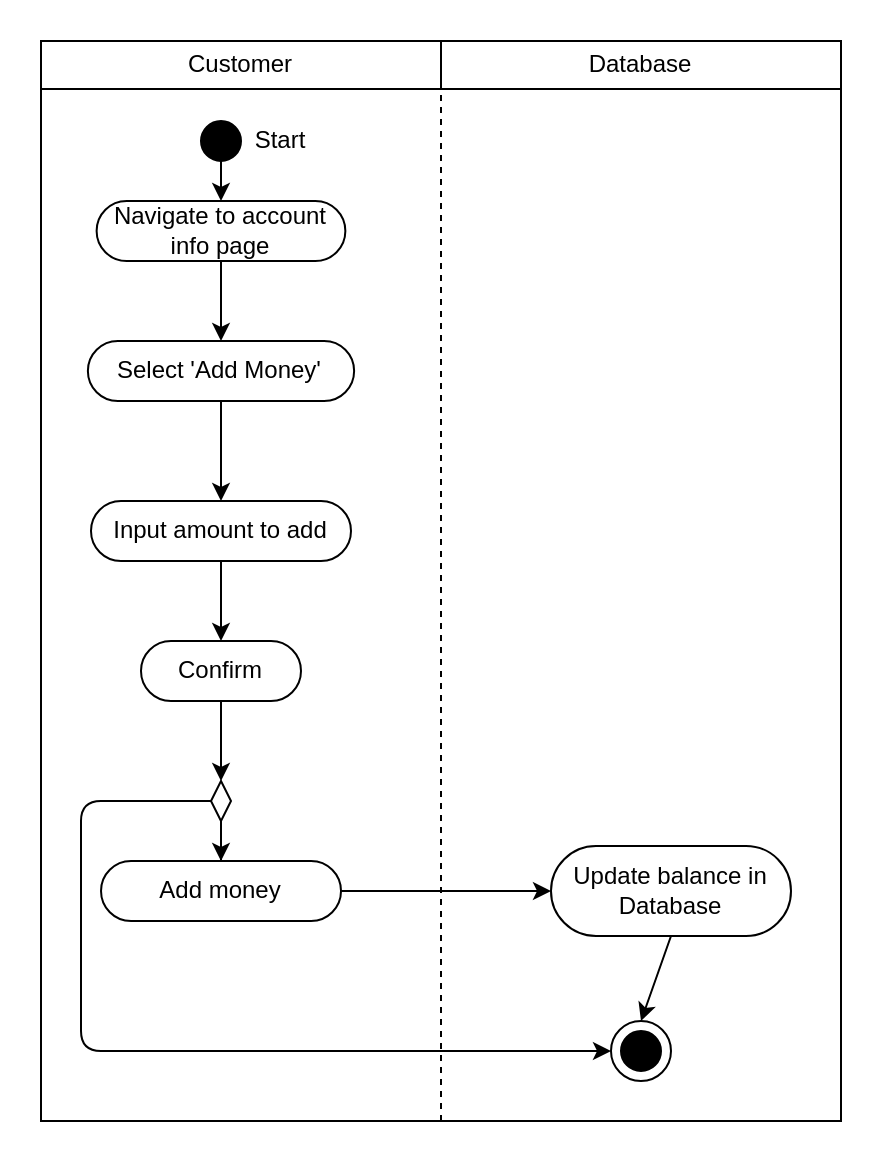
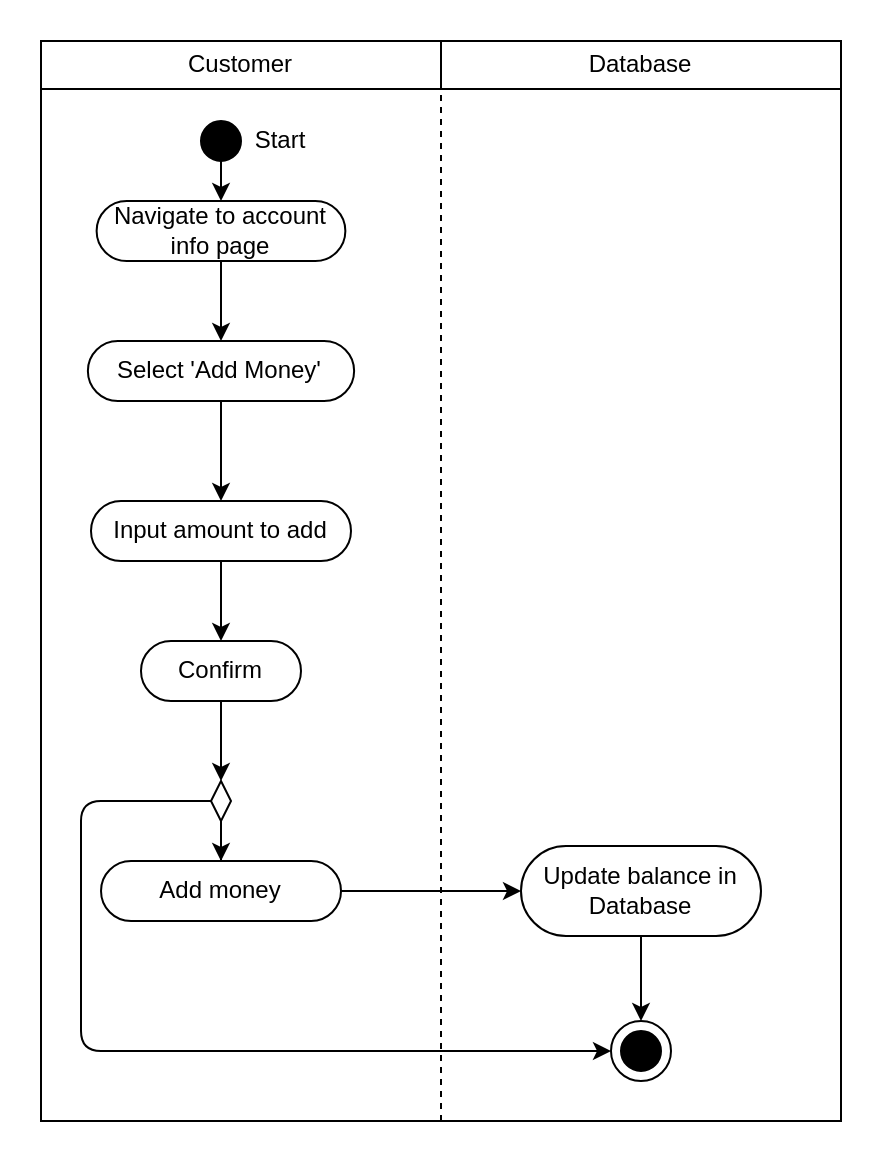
  <mxCell id="0" />
  <mxCell id="1" parent="0" />
  <mxCell id="2" value="Customer" style="rounded=0;whiteSpace=wrap;html=1;" vertex="1" parent="1"><mxGeometry x="20" y="20" width="200" height="24" as="geometry" /></mxCell>
  <mxCell id="3" value="Database" style="rounded=0;whiteSpace=wrap;html=1;" vertex="1" parent="1"><mxGeometry x="220" y="20" width="200" height="24" as="geometry" /></mxCell>
  <mxCell id="4" value="" style="rounded=0;whiteSpace=wrap;html=1;" vertex="1" parent="1"><mxGeometry x="20" y="44" width="400" height="516" as="geometry" /></mxCell>
  <mxCell id="5" value="" style="endArrow=none;dashed=1;html=1;exitX=0.5;exitY=1;exitDx=0;exitDy=0;" edge="1" parent="1" source="4"><mxGeometry x="240" y="150" width="50" height="50" as="geometry"><mxPoint x="220" y="420" as="sourcePoint" /><mxPoint x="220" y="44" as="targetPoint" /><Array as="points" /></mxGeometry></mxCell>
  <mxCell id="6" value="" style="ellipse;whiteSpace=wrap;html=1;aspect=fixed;rounded=0;fillColor=#000000;" vertex="1" parent="1"><mxGeometry x="100" y="60" width="20" height="20" as="geometry" /></mxCell>
  <mxCell id="7" value="Start" style="text;html=1;strokeColor=none;fillColor=none;align=center;verticalAlign=middle;whiteSpace=wrap;rounded=0;" vertex="1" parent="1"><mxGeometry x="120" y="60" width="40" height="20" as="geometry" /></mxCell>
  <mxCell id="8" value="" style="edgeStyle=orthogonalEdgeStyle;rounded=0;orthogonalLoop=1;jettySize=auto;html=1;entryX=0.5;entryY=0;entryDx=0;entryDy=0;" edge="1" parent="1" source="9" target="11"><mxGeometry x="240" y="150" as="geometry"><mxPoint x="110" y="160" as="targetPoint" /></mxGeometry></mxCell>
  <mxCell id="9" value="Navigate to account info page" style="rounded=1;whiteSpace=wrap;html=1;gradientColor=none;fillColor=none;arcSize=50;" vertex="1" parent="1"><mxGeometry x="47.81" y="100" width="124.37" height="30" as="geometry" /></mxCell>
  <mxCell id="10" value="" style="endArrow=classic;html=1;entryX=0.5;entryY=0;entryDx=0;entryDy=0;" edge="1" parent="1" target="9"><mxGeometry x="240" y="150" width="50" height="50" as="geometry"><mxPoint x="110" y="80" as="sourcePoint" /><mxPoint x="160" y="30" as="targetPoint" /></mxGeometry></mxCell>
  <mxCell id="11" value="Select 'Add Money'" style="whiteSpace=wrap;html=1;rounded=1;fillColor=none;arcSize=50;" vertex="1" parent="1"><mxGeometry x="43.44" y="170" width="133.12" height="30" as="geometry" /></mxCell>
  <mxCell id="12" value="" style="endArrow=classic;html=1;entryX=0.5;entryY=0;entryDx=0;entryDy=0;exitX=0.5;exitY=1;exitDx=0;exitDy=0;" edge="1" parent="1" source="11" target="13"><mxGeometry width="50" height="50" relative="1" as="geometry"><mxPoint x="50" y="350" as="sourcePoint" /><mxPoint x="110.01" y="250" as="targetPoint" /></mxGeometry></mxCell>
  <mxCell id="13" value="Input amount to add" style="whiteSpace=wrap;html=1;rounded=1;fillColor=none;arcSize=50;" vertex="1" parent="1"><mxGeometry x="45" y="250" width="130" height="30" as="geometry" /></mxCell>
  <mxCell id="14" value="" style="endArrow=classic;html=1;entryX=0.5;entryY=0;entryDx=0;entryDy=0;exitX=0.5;exitY=1;exitDx=0;exitDy=0;" edge="1" parent="1" source="13" target="17"><mxGeometry width="50" height="50" relative="1" as="geometry"><mxPoint x="440" y="290" as="sourcePoint" /><mxPoint x="110" y="380" as="targetPoint" /></mxGeometry></mxCell>
  <mxCell id="15" value="" style="endArrow=classic;html=1;exitX=0;exitY=0.5;exitDx=0;exitDy=0;entryX=0;entryY=0.5;entryDx=0;entryDy=0;" edge="1" parent="1" source="20" target="23"><mxGeometry width="50" height="50" relative="1" as="geometry"><mxPoint x="105" y="660" as="sourcePoint" /><mxPoint x="-10" y="590" as="targetPoint" /><Array as="points"><mxPoint x="40" y="400" /><mxPoint x="40" y="525" /></Array></mxGeometry></mxCell>
  <mxCell id="16" value="" style="edgeStyle=orthogonalEdgeStyle;rounded=0;orthogonalLoop=1;jettySize=auto;html=1;strokeWidth=1;" edge="1" parent="1" source="17" target="20"><mxGeometry relative="1" as="geometry" /></mxCell>
  <mxCell id="17" value="Confirm" style="whiteSpace=wrap;html=1;rounded=1;fillColor=none;arcSize=50;" vertex="1" parent="1"><mxGeometry x="70" y="320" width="80" height="30" as="geometry" /></mxCell>
  <mxCell id="18" value="" style="edgeStyle=orthogonalEdgeStyle;rounded=0;orthogonalLoop=1;jettySize=auto;html=1;strokeWidth=1;exitX=1;exitY=0.5;exitDx=0;exitDy=0;entryX=0;entryY=0.5;entryDx=0;entryDy=0;" edge="1" parent="1" source="26" target="24"><mxGeometry relative="1" as="geometry" /></mxCell>
  <mxCell id="19" value="" style="edgeStyle=orthogonalEdgeStyle;rounded=0;orthogonalLoop=1;jettySize=auto;html=1;strokeWidth=1;" edge="1" parent="1" source="20" target="26"><mxGeometry relative="1" as="geometry" /></mxCell>
  <mxCell id="20" value="" style="rhombus;whiteSpace=wrap;html=1;rounded=0;fillColor=none;gradientColor=none;" vertex="1" parent="1"><mxGeometry x="105" y="390" width="10" height="20" as="geometry" /></mxCell>
  <mxCell id="21" value="" style="group" vertex="1" connectable="0" parent="1"><mxGeometry x="305" y="510" width="70" height="30" as="geometry" /></mxCell>
  <mxCell id="22" value="" style="ellipse;whiteSpace=wrap;html=1;aspect=fixed;rounded=0;fillColor=#000000;" vertex="1" parent="21"><mxGeometry x="5" y="5" width="20" height="20" as="geometry" /></mxCell>
  <mxCell id="23" value="" style="ellipse;whiteSpace=wrap;html=1;aspect=fixed;rounded=1;fillColor=none;gradientColor=none;" vertex="1" parent="21"><mxGeometry width="30" height="30" as="geometry" /></mxCell>
- <mxCell id="24" value="Update balance in Database" style="whiteSpace=wrap;html=1;rounded=1;fillColor=none;arcSize=50;" vertex="1" parent="1"><mxGeometry x="275" y="422.5" width="120" height="45" as="geometry" /></mxCell>
+ <mxCell id="24" value="Update balance in Database" style="whiteSpace=wrap;html=1;rounded=1;fillColor=none;arcSize=50;" vertex="1" parent="1"><mxGeometry x="260" y="422.5" width="120" height="45" as="geometry" /></mxCell>
  <mxCell id="25" value="" style="endArrow=classic;html=1;strokeWidth=1;exitX=0.5;exitY=1;exitDx=0;exitDy=0;entryX=0.5;entryY=0;entryDx=0;entryDy=0;" edge="1" parent="1" source="24" target="23"><mxGeometry width="50" height="50" relative="1" as="geometry"><mxPoint x="340" y="610" as="sourcePoint" /><mxPoint x="390" y="560" as="targetPoint" /></mxGeometry></mxCell>
  <mxCell id="26" value="Add money" style="rounded=1;whiteSpace=wrap;html=1;fillColor=none;gradientColor=none;arcSize=50;" vertex="1" parent="1"><mxGeometry x="50.01" y="430" width="120" height="30" as="geometry" /></mxCell>
